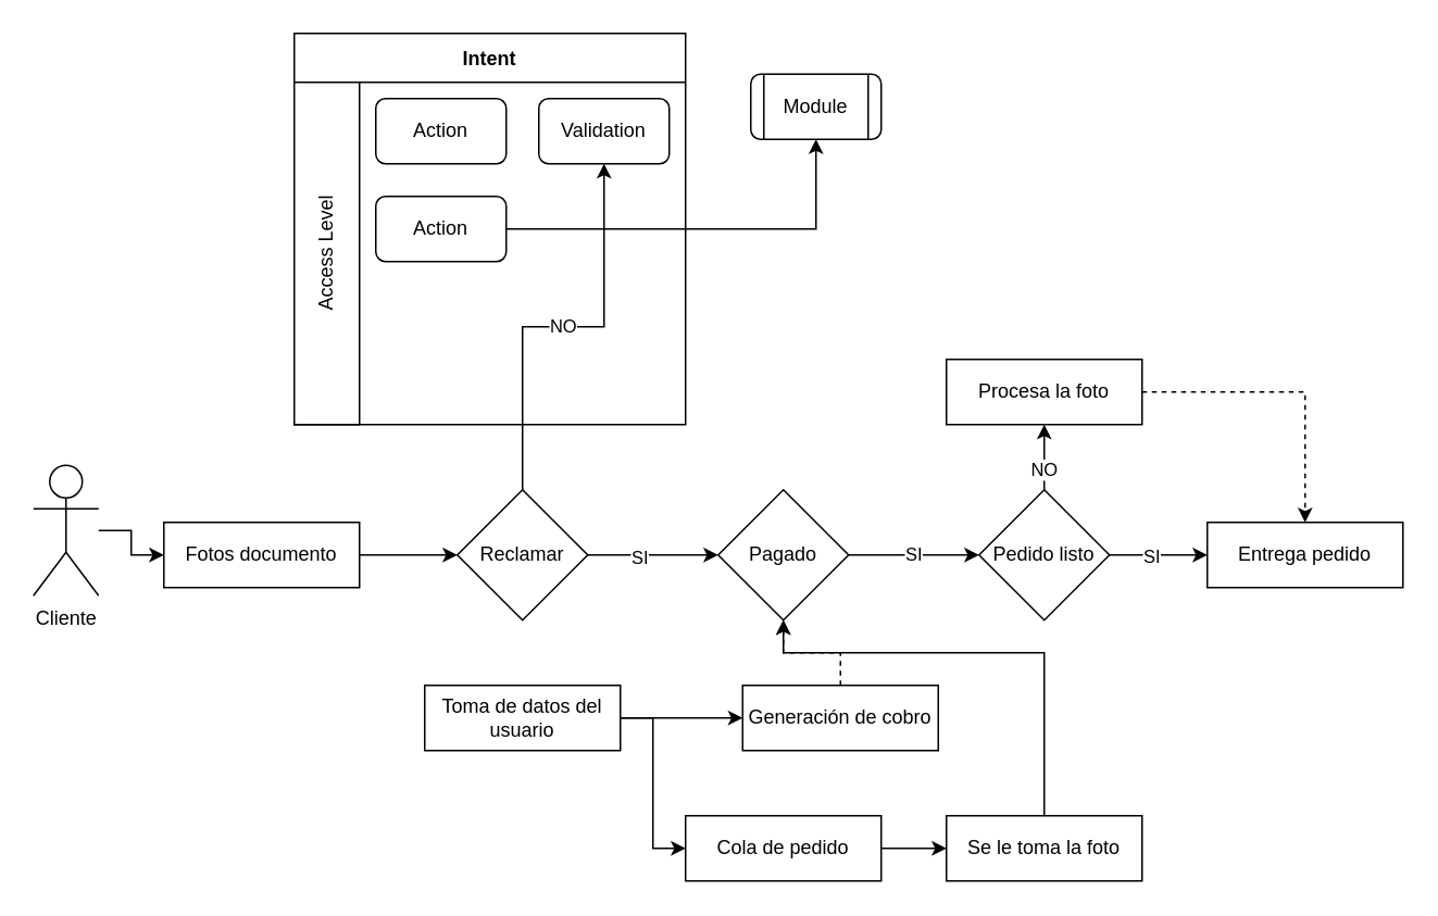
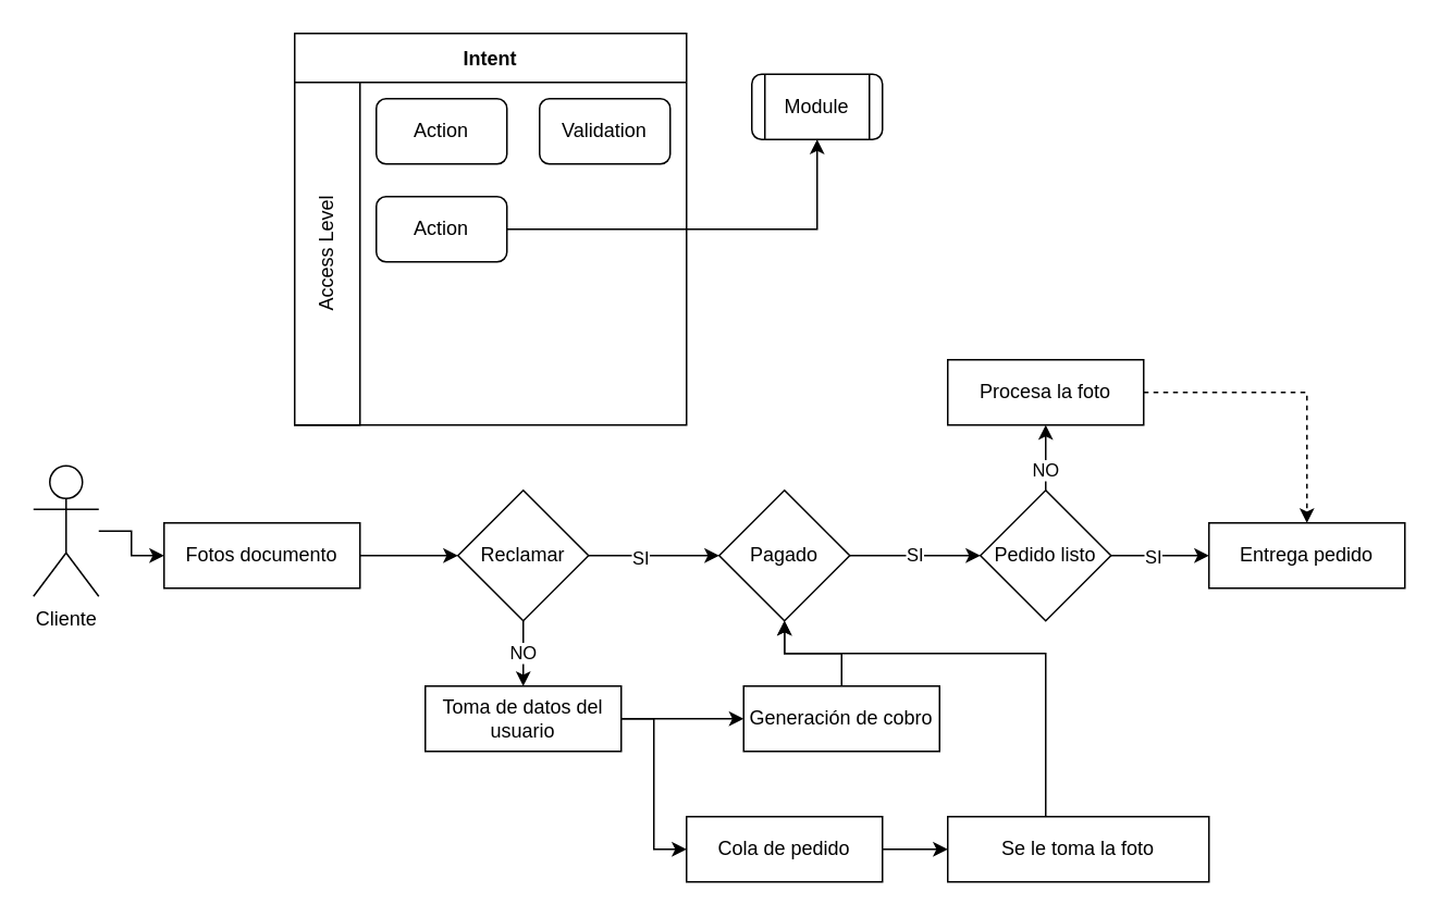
  <mxCell id="0" />
  <mxCell id="1" parent="0" />
  <mxCell id="2" value="" style="edgeStyle=orthogonalEdgeStyle;rounded=0;orthogonalLoop=1;jettySize=auto;html=1;" edge="1" parent="1" source="3" target="5"><mxGeometry relative="1" as="geometry" /></mxCell>
  <mxCell id="3" value="Cliente" style="shape=umlActor;verticalLabelPosition=bottom;verticalAlign=top;html=1;outlineConnect=0;shadow=0;sketch=0;" vertex="1" parent="1"><mxGeometry x="20" y="285" width="40" height="80" as="geometry" /></mxCell>
  <mxCell id="4" value="" style="edgeStyle=orthogonalEdgeStyle;rounded=0;orthogonalLoop=1;jettySize=auto;html=1;" edge="1" parent="1" source="5" target="16"><mxGeometry relative="1" as="geometry" /></mxCell>
  <mxCell id="5" value="Fotos documento" style="whiteSpace=wrap;html=1;shadow=0;verticalAlign=middle;sketch=0;" vertex="1" parent="1"><mxGeometry x="100" y="320" width="120" height="40" as="geometry" /></mxCell>
  <mxCell id="6" value="" style="edgeStyle=orthogonalEdgeStyle;rounded=0;orthogonalLoop=1;jettySize=auto;html=1;" edge="1" parent="1" source="7" target="9"><mxGeometry relative="1" as="geometry" /></mxCell>
  <mxCell id="7" value="Cola de pedido" style="whiteSpace=wrap;html=1;shadow=0;verticalAlign=middle;sketch=0;" vertex="1" parent="1"><mxGeometry x="420" y="500" width="120" height="40" as="geometry" /></mxCell>
  <mxCell id="8" style="edgeStyle=orthogonalEdgeStyle;rounded=0;orthogonalLoop=1;jettySize=auto;html=1;" edge="1" parent="1" source="9" target="18"><mxGeometry relative="1" as="geometry"><Array as="points"><mxPoint x="640" y="400" /><mxPoint x="480" y="400" /></Array></mxGeometry></mxCell>
- <mxCell id="9" value="&lt;span&gt;Se le toma la foto&lt;/span&gt;" style="whiteSpace=wrap;html=1;shadow=0;sketch=0;" vertex="1" parent="1"><mxGeometry x="580" y="500" width="120" height="40" as="geometry" /></mxCell>
+ <mxCell id="9" value="&lt;span&gt;Se le toma la foto&lt;/span&gt;" style="whiteSpace=wrap;html=1;shadow=0;sketch=0;" vertex="1" parent="1"><mxGeometry x="580" y="500" width="160" height="40" as="geometry" /></mxCell>
  <mxCell id="10" style="edgeStyle=orthogonalEdgeStyle;rounded=0;orthogonalLoop=1;jettySize=auto;html=1;dashed=1;" edge="1" parent="1" source="11" target="12"><mxGeometry relative="1" as="geometry" /></mxCell>
  <mxCell id="11" value="Procesa la foto" style="whiteSpace=wrap;html=1;shadow=0;sketch=0;" vertex="1" parent="1"><mxGeometry x="580" y="220" width="120" height="40" as="geometry" /></mxCell>
  <mxCell id="12" value="Entrega pedido" style="whiteSpace=wrap;html=1;shadow=0;sketch=0;" vertex="1" parent="1"><mxGeometry x="740" y="320" width="120" height="40" as="geometry" /></mxCell>
  <mxCell id="13" value="" style="edgeStyle=orthogonalEdgeStyle;rounded=0;orthogonalLoop=1;jettySize=auto;html=1;" edge="1" parent="1" source="16" target="18"><mxGeometry relative="1" as="geometry" /></mxCell>
  <mxCell id="14" value="SI" style="edgeLabel;html=1;align=center;verticalAlign=middle;resizable=0;points=[];" vertex="1" connectable="0" parent="13"><mxGeometry x="-0.214" y="-1" relative="1" as="geometry"><mxPoint as="offset" /></mxGeometry></mxCell>
- <mxCell id="15" value="NO" style="edgeStyle=orthogonalEdgeStyle;rounded=0;orthogonalLoop=1;jettySize=auto;html=1;" edge="1" parent="1" source="16" target="32"><mxGeometry relative="1" as="geometry" /></mxCell>
+ <mxCell id="15" value="NO" style="edgeStyle=orthogonalEdgeStyle;rounded=0;orthogonalLoop=1;jettySize=auto;html=1;" edge="1" parent="1" source="16" target="21"><mxGeometry relative="1" as="geometry" /></mxCell>
  <mxCell id="16" value="Reclamar" style="rhombus;whiteSpace=wrap;html=1;shadow=0;sketch=0;" vertex="1" parent="1"><mxGeometry x="280" y="300" width="80" height="80" as="geometry" /></mxCell>
  <mxCell id="17" value="SI" style="edgeStyle=orthogonalEdgeStyle;rounded=0;orthogonalLoop=1;jettySize=auto;html=1;" edge="1" parent="1" source="18" target="28"><mxGeometry relative="1" as="geometry" /></mxCell>
  <mxCell id="18" value="Pagado" style="rhombus;whiteSpace=wrap;html=1;shadow=0;sketch=0;" vertex="1" parent="1"><mxGeometry x="440" y="300" width="80" height="80" as="geometry" /></mxCell>
  <mxCell id="19" value="" style="edgeStyle=orthogonalEdgeStyle;rounded=0;orthogonalLoop=1;jettySize=auto;html=1;" edge="1" parent="1" source="21" target="23"><mxGeometry relative="1" as="geometry" /></mxCell>
  <mxCell id="20" style="edgeStyle=orthogonalEdgeStyle;rounded=0;orthogonalLoop=1;jettySize=auto;html=1;entryX=0;entryY=0.5;entryDx=0;entryDy=0;" edge="1" parent="1" source="21" target="7"><mxGeometry relative="1" as="geometry" /></mxCell>
  <mxCell id="21" value="Toma de datos del usuario" style="whiteSpace=wrap;html=1;shadow=0;verticalAlign=middle;sketch=0;" vertex="1" parent="1"><mxGeometry x="260" y="420" width="120" height="40" as="geometry" /></mxCell>
- <mxCell id="22" value="" style="edgeStyle=orthogonalEdgeStyle;rounded=0;orthogonalLoop=1;jettySize=auto;html=1;dashed=1;" edge="1" parent="1" source="23" target="18"><mxGeometry relative="1" as="geometry" /></mxCell>
+ <mxCell id="22" value="" style="edgeStyle=orthogonalEdgeStyle;rounded=0;orthogonalLoop=1;jettySize=auto;html=1;" edge="1" parent="1" source="23" target="18"><mxGeometry relative="1" as="geometry" /></mxCell>
  <mxCell id="23" value="Generación de cobro" style="whiteSpace=wrap;html=1;shadow=0;verticalAlign=middle;sketch=0;" vertex="1" parent="1"><mxGeometry x="455" y="420" width="120" height="40" as="geometry" /></mxCell>
  <mxCell id="24" value="" style="edgeStyle=orthogonalEdgeStyle;rounded=0;orthogonalLoop=1;jettySize=auto;html=1;" edge="1" parent="1" source="28" target="11"><mxGeometry relative="1" as="geometry" /></mxCell>
  <mxCell id="25" value="NO" style="edgeLabel;html=1;align=center;verticalAlign=middle;resizable=0;points=[];" vertex="1" connectable="0" parent="24"><mxGeometry x="-0.374" y="1" relative="1" as="geometry"><mxPoint as="offset" /></mxGeometry></mxCell>
  <mxCell id="26" value="" style="edgeStyle=orthogonalEdgeStyle;rounded=0;orthogonalLoop=1;jettySize=auto;html=1;" edge="1" parent="1" source="28" target="12"><mxGeometry relative="1" as="geometry" /></mxCell>
  <mxCell id="27" value="SI" style="edgeLabel;html=1;align=center;verticalAlign=middle;resizable=0;points=[];" vertex="1" connectable="0" parent="26"><mxGeometry x="-0.159" relative="1" as="geometry"><mxPoint as="offset" /></mxGeometry></mxCell>
  <mxCell id="28" value="Pedido listo" style="rhombus;whiteSpace=wrap;html=1;shadow=0;sketch=0;" vertex="1" parent="1"><mxGeometry x="600" y="300" width="80" height="80" as="geometry" /></mxCell>
  <mxCell id="29" value="Intent" style="swimlane;shadow=0;sketch=0;verticalAlign=middle;startSize=30;" vertex="1" parent="1"><mxGeometry x="180" y="20" width="240" height="240" as="geometry" /></mxCell>
  <mxCell id="30" value="Access Level" style="rounded=0;whiteSpace=wrap;html=1;shadow=0;sketch=0;verticalAlign=middle;rotation=-90;" vertex="1" parent="29"><mxGeometry x="-85" y="115" width="210" height="40" as="geometry" /></mxCell>
  <mxCell id="31" value="Action" style="rounded=1;whiteSpace=wrap;html=1;shadow=0;sketch=0;" vertex="1" parent="29"><mxGeometry x="50" y="40" width="80" height="40" as="geometry" /></mxCell>
  <mxCell id="32" value="Validation" style="rounded=1;whiteSpace=wrap;html=1;shadow=0;sketch=0;" vertex="1" parent="29"><mxGeometry x="150" y="40" width="80" height="40" as="geometry" /></mxCell>
  <mxCell id="33" value="Action" style="rounded=1;whiteSpace=wrap;html=1;shadow=0;sketch=0;" vertex="1" parent="29"><mxGeometry x="50" y="100" width="80" height="40" as="geometry" /></mxCell>
  <mxCell id="34" value="Module" style="shape=process;whiteSpace=wrap;html=1;backgroundOutline=1;rounded=1;shadow=0;sketch=0;" vertex="1" parent="1"><mxGeometry x="460" y="45" width="80" height="40" as="geometry" /></mxCell>
  <mxCell id="35" value="" style="edgeStyle=orthogonalEdgeStyle;rounded=0;orthogonalLoop=1;jettySize=auto;html=1;" edge="1" parent="1" source="33" target="34"><mxGeometry relative="1" as="geometry" /></mxCell>
